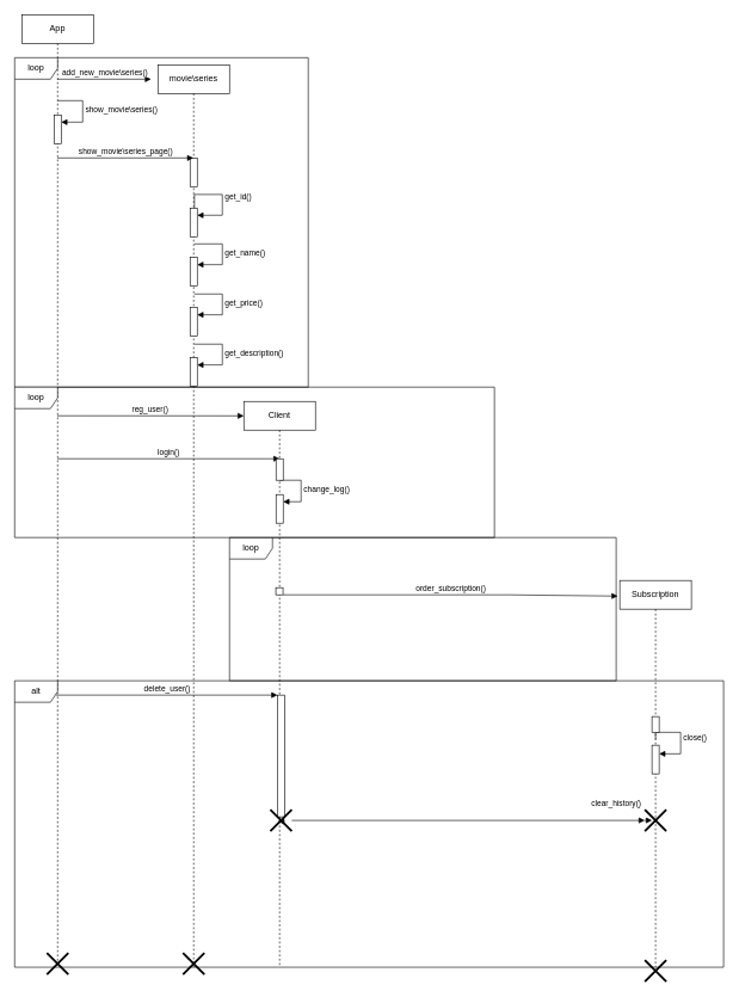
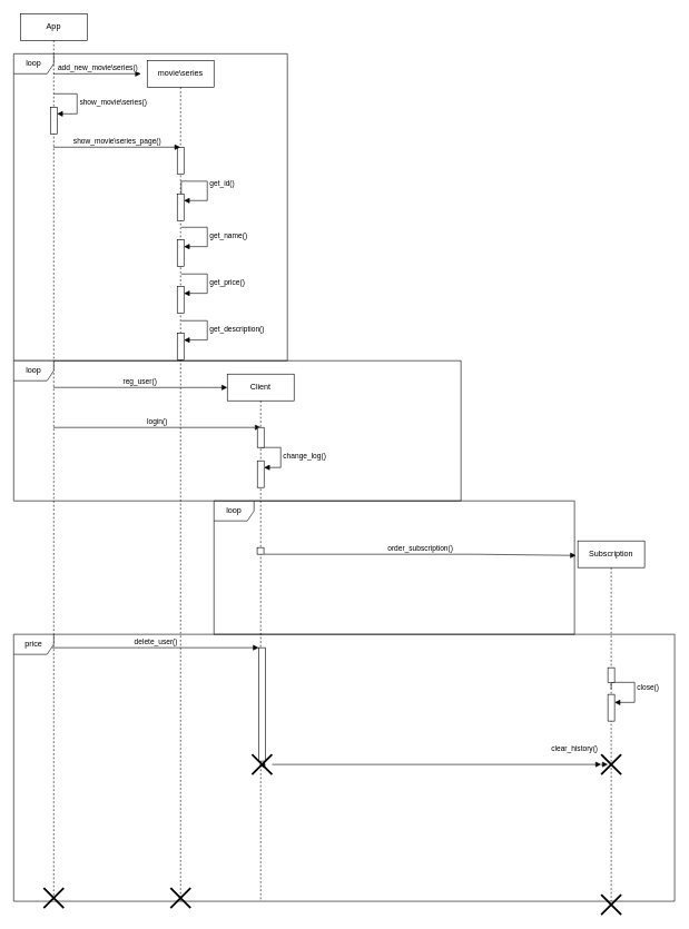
  <mxCell id="0" />
  <mxCell id="1" parent="0" />
  <mxCell id="2" value="App" style="shape=umlLifeline;perimeter=lifelinePerimeter;whiteSpace=wrap;html=1;container=1;dropTarget=0;collapsible=0;recursiveResize=0;outlineConnect=0;portConstraint=eastwest;newEdgeStyle={&quot;curved&quot;:0,&quot;rounded&quot;:0};" parent="1" vertex="1"><mxGeometry x="30" y="20" width="100" height="1330" as="geometry" /></mxCell>
  <mxCell id="3" value="" style="html=1;points=[[0,0,0,0,5],[0,1,0,0,-5],[1,0,0,0,5],[1,1,0,0,-5]];perimeter=orthogonalPerimeter;outlineConnect=0;targetShapes=umlLifeline;portConstraint=eastwest;newEdgeStyle={&quot;curved&quot;:0,&quot;rounded&quot;:0};" parent="2" vertex="1"><mxGeometry x="45" y="140" width="10" height="40" as="geometry" /></mxCell>
  <mxCell id="4" value="" style="shape=umlDestroy;whiteSpace=wrap;html=1;strokeWidth=3;targetShapes=umlLifeline;" parent="2" vertex="1"><mxGeometry x="35" y="1310" width="30" height="30" as="geometry" /></mxCell>
  <mxCell id="5" value="movie\series" style="shape=umlLifeline;perimeter=lifelinePerimeter;whiteSpace=wrap;html=1;container=1;dropTarget=0;collapsible=0;recursiveResize=0;outlineConnect=0;portConstraint=eastwest;newEdgeStyle={&quot;curved&quot;:0,&quot;rounded&quot;:0};" parent="1" vertex="1"><mxGeometry x="220" y="90" width="100" height="1260" as="geometry" /></mxCell>
  <mxCell id="6" value="" style="html=1;points=[[0,0,0,0,5],[0,1,0,0,-5],[1,0,0,0,5],[1,1,0,0,-5]];perimeter=orthogonalPerimeter;outlineConnect=0;targetShapes=umlLifeline;portConstraint=eastwest;newEdgeStyle={&quot;curved&quot;:0,&quot;rounded&quot;:0};" parent="5" vertex="1"><mxGeometry x="45" y="200" width="10" height="40" as="geometry" /></mxCell>
  <mxCell id="7" value="get_id()" style="html=1;align=left;spacingLeft=2;endArrow=block;rounded=0;edgeStyle=orthogonalEdgeStyle;curved=0;rounded=0;" parent="5" target="6" edge="1"><mxGeometry relative="1" as="geometry"><mxPoint x="51" y="200" as="sourcePoint" /><Array as="points"><mxPoint x="90" y="181" /><mxPoint x="90" y="210" /></Array></mxGeometry></mxCell>
  <mxCell id="8" value="" style="html=1;points=[[0,0,0,0,5],[0,1,0,0,-5],[1,0,0,0,5],[1,1,0,0,-5]];perimeter=orthogonalPerimeter;outlineConnect=0;targetShapes=umlLifeline;portConstraint=eastwest;newEdgeStyle={&quot;curved&quot;:0,&quot;rounded&quot;:0};" parent="5" vertex="1"><mxGeometry x="45" y="130" width="10" height="40" as="geometry" /></mxCell>
  <mxCell id="9" value="" style="html=1;points=[[0,0,0,0,5],[0,1,0,0,-5],[1,0,0,0,5],[1,1,0,0,-5]];perimeter=orthogonalPerimeter;outlineConnect=0;targetShapes=umlLifeline;portConstraint=eastwest;newEdgeStyle={&quot;curved&quot;:0,&quot;rounded&quot;:0};" parent="5" vertex="1"><mxGeometry x="45" y="269" width="10" height="40" as="geometry" /></mxCell>
  <mxCell id="10" value="get_name()" style="html=1;align=left;spacingLeft=2;endArrow=block;rounded=0;edgeStyle=orthogonalEdgeStyle;curved=0;rounded=0;exitX=0.51;exitY=0.115;exitDx=0;exitDy=0;exitPerimeter=0;" parent="5" target="9" edge="1"><mxGeometry relative="1" as="geometry"><mxPoint x="51" y="250" as="sourcePoint" /><Array as="points"><mxPoint x="90" y="250" /><mxPoint x="90" y="279" /></Array></mxGeometry></mxCell>
  <mxCell id="11" value="" style="html=1;points=[[0,0,0,0,5],[0,1,0,0,-5],[1,0,0,0,5],[1,1,0,0,-5]];perimeter=orthogonalPerimeter;outlineConnect=0;targetShapes=umlLifeline;portConstraint=eastwest;newEdgeStyle={&quot;curved&quot;:0,&quot;rounded&quot;:0};" parent="5" vertex="1"><mxGeometry x="45" y="339" width="10" height="40" as="geometry" /></mxCell>
  <mxCell id="12" value="get_price()" style="html=1;align=left;spacingLeft=2;endArrow=block;rounded=0;edgeStyle=orthogonalEdgeStyle;curved=0;rounded=0;exitX=0.51;exitY=0.115;exitDx=0;exitDy=0;exitPerimeter=0;" parent="5" target="11" edge="1"><mxGeometry relative="1" as="geometry"><mxPoint x="51" y="320" as="sourcePoint" /><Array as="points"><mxPoint x="90" y="320" /><mxPoint x="90" y="349" /></Array></mxGeometry></mxCell>
  <mxCell id="13" value="" style="html=1;points=[[0,0,0,0,5],[0,1,0,0,-5],[1,0,0,0,5],[1,1,0,0,-5]];perimeter=orthogonalPerimeter;outlineConnect=0;targetShapes=umlLifeline;portConstraint=eastwest;newEdgeStyle={&quot;curved&quot;:0,&quot;rounded&quot;:0};" parent="5" vertex="1"><mxGeometry x="45" y="409" width="10" height="40" as="geometry" /></mxCell>
  <mxCell id="14" value="get_description()" style="html=1;align=left;spacingLeft=2;endArrow=block;rounded=0;edgeStyle=orthogonalEdgeStyle;curved=0;rounded=0;exitX=0.51;exitY=0.115;exitDx=0;exitDy=0;exitPerimeter=0;" parent="5" target="13" edge="1"><mxGeometry relative="1" as="geometry"><mxPoint x="51" y="390" as="sourcePoint" /><Array as="points"><mxPoint x="90.0" y="390" /><mxPoint x="90.0" y="419" /></Array></mxGeometry></mxCell>
  <mxCell id="15" value="" style="shape=umlDestroy;whiteSpace=wrap;html=1;strokeWidth=3;targetShapes=umlLifeline;" parent="5" vertex="1"><mxGeometry x="35" y="1240" width="30" height="30" as="geometry" /></mxCell>
  <mxCell id="16" value="Client" style="shape=umlLifeline;perimeter=lifelinePerimeter;whiteSpace=wrap;html=1;container=1;dropTarget=0;collapsible=0;recursiveResize=0;outlineConnect=0;portConstraint=eastwest;newEdgeStyle={&quot;curved&quot;:0,&quot;rounded&quot;:0};" parent="1" vertex="1"><mxGeometry x="340" y="560" width="100" height="790" as="geometry" /></mxCell>
  <mxCell id="17" value="" style="html=1;points=[[0,0,0,0,5],[0,1,0,0,-5],[1,0,0,0,5],[1,1,0,0,-5]];perimeter=orthogonalPerimeter;outlineConnect=0;targetShapes=umlLifeline;portConstraint=eastwest;newEdgeStyle={&quot;curved&quot;:0,&quot;rounded&quot;:0};" parent="16" vertex="1"><mxGeometry x="45" y="130" width="10" height="40" as="geometry" /></mxCell>
  <mxCell id="18" value="change_log()" style="html=1;align=left;spacingLeft=2;endArrow=block;rounded=0;edgeStyle=orthogonalEdgeStyle;curved=0;rounded=0;" parent="16" target="17" edge="1"><mxGeometry relative="1" as="geometry"><mxPoint x="50" y="110" as="sourcePoint" /><Array as="points"><mxPoint x="80" y="140" /></Array></mxGeometry></mxCell>
  <mxCell id="19" style="edgeStyle=orthogonalEdgeStyle;rounded=0;orthogonalLoop=1;jettySize=auto;html=1;curved=0;exitX=1;exitY=0;exitDx=0;exitDy=5;exitPerimeter=0;" parent="16" source="21" target="21" edge="1"><mxGeometry relative="1" as="geometry" /></mxCell>
  <mxCell id="20" value="" style="html=1;verticalAlign=bottom;endArrow=block;curved=0;rounded=0;entryX=0;entryY=0.017;entryDx=0;entryDy=0;entryPerimeter=0;" parent="16" target="21" edge="1"><mxGeometry width="80" relative="1" as="geometry"><mxPoint x="47.73" y="265" as="sourcePoint" /><mxPoint x="557.73" y="265.4" as="targetPoint" /></mxGeometry></mxCell>
  <mxCell id="21" value="" style="html=1;points=[[0,0,0,0,5],[0,1,0,0,-5],[1,0,0,0,5],[1,1,0,0,-5]];perimeter=orthogonalPerimeter;outlineConnect=0;targetShapes=umlLifeline;portConstraint=eastwest;newEdgeStyle={&quot;curved&quot;:0,&quot;rounded&quot;:0};" parent="16" vertex="1"><mxGeometry x="44.73" y="260" width="10" height="10" as="geometry" /></mxCell>
  <mxCell id="22" value="Subscription" style="shape=umlLifeline;perimeter=lifelinePerimeter;whiteSpace=wrap;html=1;container=1;dropTarget=0;collapsible=0;recursiveResize=0;outlineConnect=0;portConstraint=eastwest;newEdgeStyle={&quot;curved&quot;:0,&quot;rounded&quot;:0};" parent="1" vertex="1"><mxGeometry x="865" y="810" width="100" height="540" as="geometry" /></mxCell>
  <mxCell id="23" value="close()" style="html=1;align=left;spacingLeft=2;endArrow=block;rounded=0;edgeStyle=orthogonalEdgeStyle;curved=0;rounded=0;" parent="22" edge="1"><mxGeometry relative="1" as="geometry"><mxPoint x="50.0" y="222.03" as="sourcePoint" /><Array as="points"><mxPoint x="50" y="212.03" /><mxPoint x="85" y="212.03" /><mxPoint x="85" y="242.03" /></Array><mxPoint x="55" y="242.048" as="targetPoint" /></mxGeometry></mxCell>
  <mxCell id="24" value="" style="html=1;points=[[0,0,0,0,5],[0,1,0,0,-5],[1,0,0,0,5],[1,1,0,0,-5]];perimeter=orthogonalPerimeter;outlineConnect=0;targetShapes=umlLifeline;portConstraint=eastwest;newEdgeStyle={&quot;curved&quot;:0,&quot;rounded&quot;:0};" parent="22" vertex="1"><mxGeometry x="45" y="190" width="10" height="22" as="geometry" /></mxCell>
  <mxCell id="25" value="" style="html=1;points=[[0,0,0,0,5],[0,1,0,0,-5],[1,0,0,0,5],[1,1,0,0,-5]];perimeter=orthogonalPerimeter;outlineConnect=0;targetShapes=umlLifeline;portConstraint=eastwest;newEdgeStyle={&quot;curved&quot;:0,&quot;rounded&quot;:0};" parent="22" vertex="1"><mxGeometry x="45" y="230.0" width="10" height="40" as="geometry" /></mxCell>
  <mxCell id="26" value="add_new_movie\series()" style="html=1;verticalAlign=bottom;endArrow=block;curved=0;rounded=0;" parent="1" source="2" edge="1"><mxGeometry width="80" relative="1" as="geometry"><mxPoint x="90" y="110" as="sourcePoint" /><mxPoint x="210.5" y="110" as="targetPoint" /></mxGeometry></mxCell>
  <mxCell id="27" value="reg_user()" style="html=1;verticalAlign=bottom;endArrow=block;curved=0;rounded=0;entryX=0;entryY=0.067;entryDx=0;entryDy=0;entryPerimeter=0;" parent="1" edge="1"><mxGeometry width="80" relative="1" as="geometry"><mxPoint x="79.5" y="580" as="sourcePoint" /><mxPoint x="340" y="580.1" as="targetPoint" /></mxGeometry></mxCell>
  <mxCell id="28" value="loop" style="shape=umlFrame;whiteSpace=wrap;html=1;pointerEvents=0;" parent="1" vertex="1"><mxGeometry x="20" y="80" width="410" height="460" as="geometry" /></mxCell>
  <mxCell id="29" value="order_subscription()" style="html=1;verticalAlign=bottom;endArrow=block;curved=0;rounded=0;entryX=1.004;entryY=0.409;entryDx=0;entryDy=0;entryPerimeter=0;" parent="1" edge="1" target="30"><mxGeometry width="80" relative="1" as="geometry"><mxPoint x="395" y="830" as="sourcePoint" /><mxPoint x="898" y="830.4" as="targetPoint" /><Array as="points"><mxPoint x="710" y="830" /></Array></mxGeometry></mxCell>
  <mxCell id="30" value="loop" style="shape=umlFrame;whiteSpace=wrap;html=1;pointerEvents=0;" parent="1" vertex="1"><mxGeometry x="320" y="750" width="540" height="200" as="geometry" /></mxCell>
  <mxCell id="31" value="loop" style="shape=umlFrame;whiteSpace=wrap;html=1;pointerEvents=0;" parent="1" vertex="1"><mxGeometry x="20" y="540" width="670" height="210" as="geometry" /></mxCell>
  <mxCell id="32" value="show_movie\series_page()" style="html=1;verticalAlign=bottom;endArrow=block;curved=0;rounded=0;" parent="1" target="5" edge="1"><mxGeometry width="80" relative="1" as="geometry"><mxPoint x="79.5" y="220" as="sourcePoint" /><mxPoint x="190" y="220" as="targetPoint" /></mxGeometry></mxCell>
  <mxCell id="33" value="show_movie\series()" style="html=1;align=left;spacingLeft=2;endArrow=block;rounded=0;edgeStyle=orthogonalEdgeStyle;curved=0;rounded=0;" parent="1" target="3" edge="1"><mxGeometry relative="1" as="geometry"><mxPoint x="80" y="140" as="sourcePoint" /><Array as="points"><mxPoint x="115" y="170" /></Array></mxGeometry></mxCell>
  <mxCell id="34" value="login()" style="html=1;verticalAlign=bottom;endArrow=block;curved=0;rounded=0;" parent="1" edge="1"><mxGeometry width="80" relative="1" as="geometry"><mxPoint x="79.63" y="640" as="sourcePoint" /><mxPoint x="390" y="640" as="targetPoint" /></mxGeometry></mxCell>
  <mxCell id="35" value="delete_user()" style="html=1;verticalAlign=bottom;endArrow=block;curved=0;rounded=0;" parent="1" edge="1"><mxGeometry width="80" relative="1" as="geometry"><mxPoint x="77.5" y="970" as="sourcePoint" /><mxPoint x="387" y="970" as="targetPoint" /></mxGeometry></mxCell>
- <mxCell id="36" value="alt" style="shape=umlFrame;whiteSpace=wrap;html=1;pointerEvents=0;" parent="1" vertex="1"><mxGeometry x="20" y="950" width="990" height="400" as="geometry" /></mxCell>
+ <mxCell id="36" value="price" style="shape=umlFrame;whiteSpace=wrap;html=1;pointerEvents=0;" parent="1" vertex="1"><mxGeometry x="20" y="950" width="990" height="400" as="geometry" /></mxCell>
  <mxCell id="37" value="clear_history()" style="html=1;verticalAlign=bottom;endArrow=block;curved=0;rounded=0;" parent="1" edge="1" source="44"><mxGeometry x="-1" y="43" width="80" relative="1" as="geometry"><mxPoint x="397.167" y="1146.26" as="sourcePoint" /><mxPoint x="910" y="1145" as="targetPoint" /><mxPoint x="-40" y="28" as="offset" /></mxGeometry></mxCell>
  <mxCell id="38" value="" style="shape=umlDestroy;whiteSpace=wrap;html=1;strokeWidth=3;targetShapes=umlLifeline;" parent="1" vertex="1"><mxGeometry x="900" y="1340" width="30" height="30" as="geometry" /></mxCell>
  <mxCell id="39" value="" style="html=1;points=[[0,0,0,0,5],[0,1,0,0,-5],[1,0,0,0,5],[1,1,0,0,-5]];perimeter=orthogonalPerimeter;outlineConnect=0;targetShapes=umlLifeline;portConstraint=eastwest;newEdgeStyle={&quot;curved&quot;:0,&quot;rounded&quot;:0};" parent="1" vertex="1"><mxGeometry x="387" y="970" width="10" height="170" as="geometry" /></mxCell>
  <mxCell id="40" value="" style="html=1;points=[[0,0,0,0,5],[0,1,0,0,-5],[1,0,0,0,5],[1,1,0,0,-5]];perimeter=orthogonalPerimeter;outlineConnect=0;targetShapes=umlLifeline;portConstraint=eastwest;newEdgeStyle={&quot;curved&quot;:0,&quot;rounded&quot;:0};" parent="1" vertex="1"><mxGeometry x="385" y="640" width="10" height="30" as="geometry" /></mxCell>
  <mxCell id="41" value="" style="html=1;verticalAlign=bottom;endArrow=block;curved=0;rounded=0;entryX=0.361;entryY=0.542;entryDx=0;entryDy=0;entryPerimeter=0;" edge="1" parent="1" target="42"><mxGeometry width="80" relative="1" as="geometry"><mxPoint x="397.167" y="1146.26" as="sourcePoint" /><mxPoint x="956" y="1146" as="targetPoint" /></mxGeometry></mxCell>
  <mxCell id="42" value="" style="shape=umlDestroy;whiteSpace=wrap;html=1;strokeWidth=3;targetShapes=umlLifeline;" parent="1" vertex="1"><mxGeometry x="377" y="1130" width="30" height="30" as="geometry" /></mxCell>
  <mxCell id="43" value="" style="html=1;verticalAlign=bottom;endArrow=block;curved=0;rounded=0;" edge="1" parent="1" source="42" target="44"><mxGeometry width="80" relative="1" as="geometry"><mxPoint x="407" y="1145" as="sourcePoint" /><mxPoint x="910" y="1145" as="targetPoint" /></mxGeometry></mxCell>
  <mxCell id="44" value="" style="shape=umlDestroy;whiteSpace=wrap;html=1;strokeWidth=3;targetShapes=umlLifeline;" parent="1" vertex="1"><mxGeometry x="900" y="1130" width="30" height="30" as="geometry" /></mxCell>
